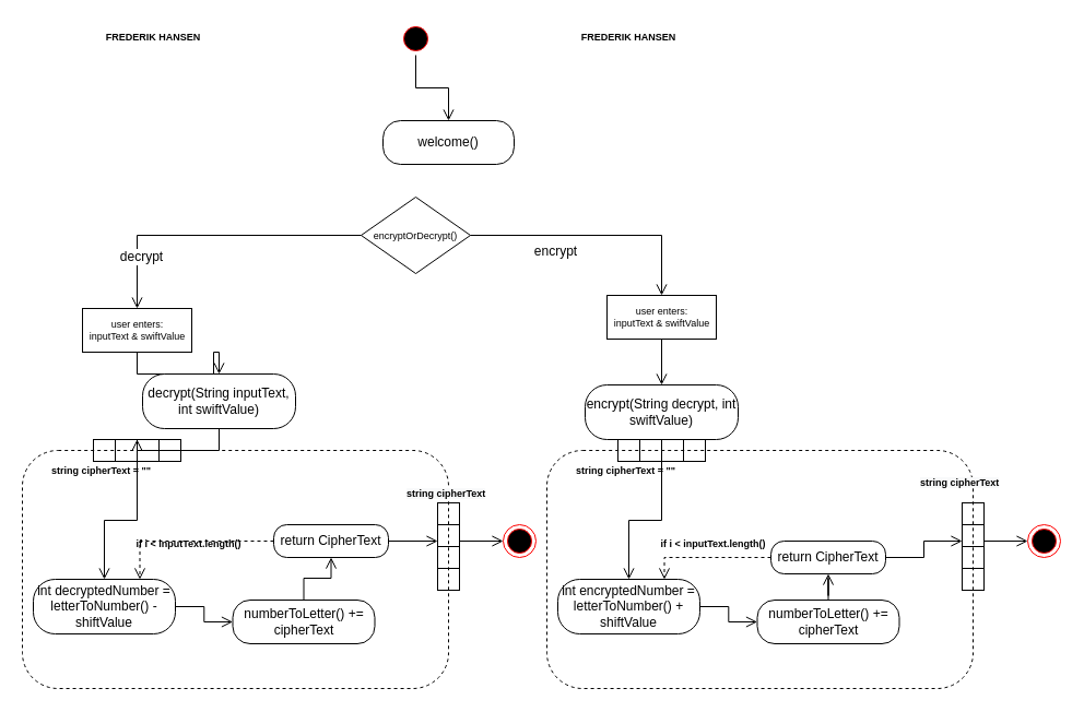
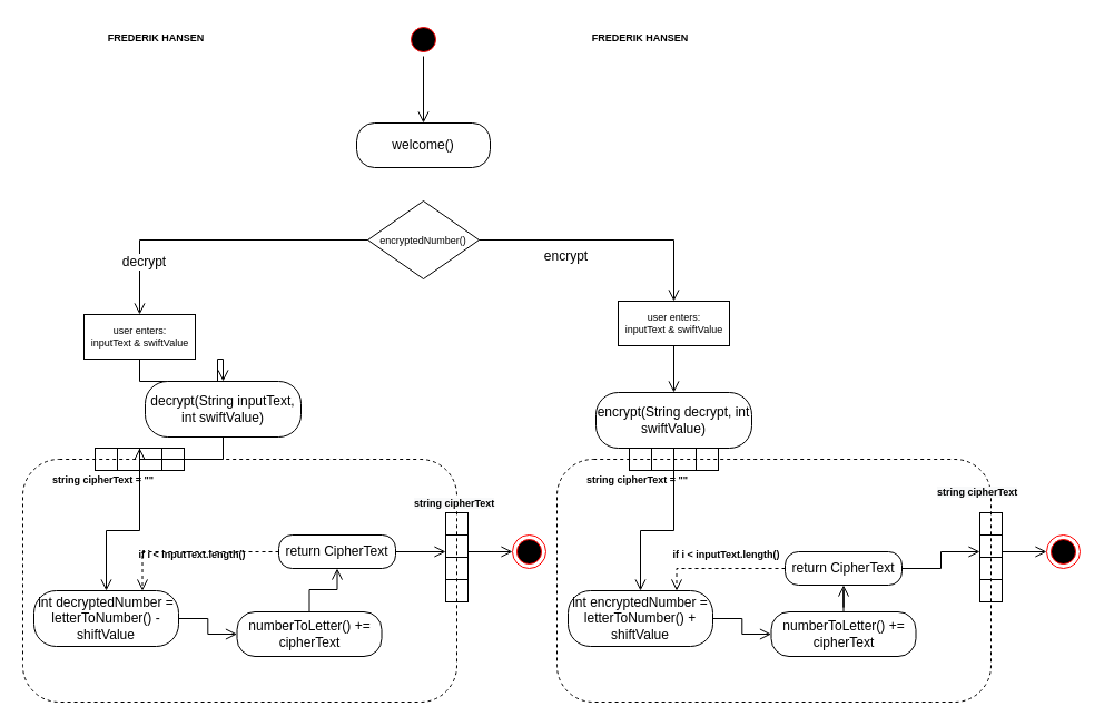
  <mxCell id="0" />
  <mxCell id="1" parent="0" />
  <mxCell id="2" value="" style="rounded=1;fontFamily=Helvetica;fontSize=9;fontColor=none;strokeColor=#000000;fillColor=none;dashed=1;noLabel=1;" parent="1" vertex="1"><mxGeometry x="20" y="412" width="390" height="218" as="geometry" /></mxCell>
  <mxCell id="3" value="" style="ellipse;html=1;shape=startState;fillColor=#000000;strokeColor=#ff0000;" parent="1" vertex="1"><mxGeometry x="365" y="20" width="30" height="30" as="geometry" /></mxCell>
  <mxCell id="4" value="" style="edgeStyle=orthogonalEdgeStyle;html=1;verticalAlign=bottom;endArrow=open;endSize=8;strokeColor=#000000;rounded=0;entryX=0.5;entryY=0;entryDx=0;entryDy=0;" parent="1" source="3" target="5" edge="1"><mxGeometry relative="1" as="geometry"><mxPoint x="270" y="110" as="targetPoint" /></mxGeometry></mxCell>
- <mxCell id="5" value="welcome()" style="rounded=1;whiteSpace=wrap;html=1;arcSize=40;fontColor=#000000;fillColor=default;strokeColor=#000000;" parent="1" vertex="1"><mxGeometry x="350" y="110" width="120" height="40" as="geometry" /></mxCell>
- <mxCell id="6" value="&lt;p style=&quot;line-height: 1.1&quot;&gt;&lt;font style=&quot;font-size: 9px&quot;&gt;encryptOrDecrypt()&lt;/font&gt;&lt;/p&gt;" style="rhombus;whiteSpace=wrap;html=1;fillColor=none;strokeColor=#000000;rounded=0;fontFamily=Helvetica;fontSize=12;fontColor=#000000;" parent="1" vertex="1"><mxGeometry x="330" y="180" width="100" height="70" as="geometry" /></mxCell>
+ <mxCell id="5" value="welcome()" style="rounded=1;whiteSpace=wrap;html=1;arcSize=40;fontColor=#000000;fillColor=default;strokeColor=#000000;" parent="1" vertex="1"><mxGeometry x="320" y="110" width="120" height="40" as="geometry" /></mxCell>
+ <mxCell id="6" value="&lt;p style=&quot;line-height: 1.1&quot;&gt;&lt;font style=&quot;font-size: 9px&quot;&gt;encryptedNumber()&lt;/font&gt;&lt;/p&gt;" style="rhombus;whiteSpace=wrap;html=1;fillColor=none;strokeColor=#000000;rounded=0;fontFamily=Helvetica;fontSize=12;fontColor=#000000;" parent="1" vertex="1"><mxGeometry x="330" y="180" width="100" height="70" as="geometry" /></mxCell>
  <mxCell id="7" value="encrypt" style="edgeStyle=orthogonalEdgeStyle;html=1;align=center;verticalAlign=middle;endArrow=open;endSize=8;strokeColor=#000000;rounded=0;labelBackgroundColor=default;fontFamily=Helvetica;fontSize=12;fontColor=#000000;shape=connector;fillColor=default;arcSize=40;entryX=0.5;entryY=0;entryDx=0;entryDy=0;" parent="1" source="6" target="12" edge="1"><mxGeometry x="-0.319" y="-15" relative="1" as="geometry"><mxPoint x="494" y="270" as="targetPoint" /><mxPoint as="offset" /></mxGeometry></mxCell>
  <mxCell id="8" value="decrypt" style="edgeStyle=orthogonalEdgeStyle;html=1;align=center;verticalAlign=middle;endArrow=open;endSize=8;strokeColor=#000000;rounded=0;labelBackgroundColor=default;fontFamily=Helvetica;fontSize=12;fontColor=#000000;shape=connector;exitX=0;exitY=0.5;exitDx=0;exitDy=0;fillColor=default;arcSize=40;entryX=0.5;entryY=0;entryDx=0;entryDy=0;" parent="1" source="6" target="10" edge="1"><mxGeometry x="0.478" y="20" relative="1" as="geometry"><mxPoint x="270" y="270" as="targetPoint" /><mxPoint as="offset" /></mxGeometry></mxCell>
  <mxCell id="9" value="" style="edgeStyle=orthogonalEdgeStyle;shape=connector;rounded=0;orthogonalLoop=1;jettySize=auto;html=1;labelBackgroundColor=default;fontFamily=Helvetica;fontSize=9;fontColor=#000000;endArrow=open;endSize=8;strokeColor=#000000;" parent="1" source="10" target="14" edge="1"><mxGeometry relative="1" as="geometry" /></mxCell>
  <mxCell id="10" value="user enters:&lt;br&gt;inputText &amp;amp; swiftValue" style="html=1;rounded=0;fontFamily=Helvetica;fontSize=9;fontColor=#000000;strokeColor=#000000;fillColor=none;" parent="1" vertex="1"><mxGeometry x="75" y="282" width="100" height="40" as="geometry" /></mxCell>
  <mxCell id="11" value="" style="edgeStyle=orthogonalEdgeStyle;shape=connector;rounded=0;orthogonalLoop=1;jettySize=auto;html=1;labelBackgroundColor=default;fontFamily=Helvetica;fontSize=9;fontColor=#000000;endArrow=open;endSize=8;strokeColor=#000000;entryX=0.5;entryY=0;entryDx=0;entryDy=0;" parent="1" source="12" target="37" edge="1"><mxGeometry relative="1" as="geometry"><mxPoint x="610" y="351" as="targetPoint" /></mxGeometry></mxCell>
  <mxCell id="12" value="user enters:&lt;br&gt;inputText &amp;amp; swiftValue" style="html=1;rounded=0;fontFamily=Helvetica;fontSize=9;fontColor=#000000;strokeColor=#000000;fillColor=none;" parent="1" vertex="1"><mxGeometry x="555" y="270" width="100" height="40" as="geometry" /></mxCell>
  <mxCell id="13" value="" style="edgeStyle=orthogonalEdgeStyle;shape=connector;rounded=0;orthogonalLoop=1;jettySize=auto;html=1;labelBackgroundColor=default;fontFamily=Helvetica;fontSize=9;fontColor=#000000;endArrow=open;endSize=8;strokeColor=#000000;entryX=0;entryY=0;entryDx=0;entryDy=0;" parent="1" source="14" target="20" edge="1"><mxGeometry relative="1" as="geometry" /></mxCell>
  <mxCell id="14" value="decrypt(String inputText, int swiftValue)" style="rounded=1;whiteSpace=wrap;html=1;arcSize=40;fontColor=#000000;fillColor=default;strokeColor=#000000;" parent="1" vertex="1"><mxGeometry x="130" y="342" width="140" height="50" as="geometry" /></mxCell>
  <mxCell id="15" value="" style="edgeStyle=orthogonalEdgeStyle;shape=connector;rounded=0;orthogonalLoop=1;jettySize=auto;html=1;labelBackgroundColor=default;fontFamily=Helvetica;fontSize=9;fontColor=none;endArrow=open;endSize=8;strokeColor=#000000;entryX=0;entryY=0.5;entryDx=0;entryDy=0;" parent="1" source="16" target="24" edge="1"><mxGeometry relative="1" as="geometry"><mxPoint x="95" y="580" as="targetPoint" /></mxGeometry></mxCell>
  <mxCell id="16" value="int decryptedNumber = letterToNumber() - shiftValue" style="rounded=1;whiteSpace=wrap;html=1;arcSize=40;fontColor=#000000;fillColor=default;strokeColor=#000000;" parent="1" vertex="1"><mxGeometry x="30" y="530" width="130" height="50" as="geometry" /></mxCell>
  <mxCell id="17" value="" style="html=1;rounded=0;fontFamily=Helvetica;fontSize=9;fontColor=none;strokeColor=#000000;fillColor=none;glass=0;" parent="1" vertex="1"><mxGeometry x="85" y="402" width="20" height="20" as="geometry" /></mxCell>
  <mxCell id="18" value="" style="edgeStyle=orthogonalEdgeStyle;shape=connector;rounded=0;orthogonalLoop=1;jettySize=auto;html=1;labelBackgroundColor=default;fontFamily=Helvetica;fontSize=9;fontColor=none;endArrow=open;endSize=8;strokeColor=#000000;exitX=1;exitY=1;exitDx=0;exitDy=0;" parent="1" source="19" target="16" edge="1"><mxGeometry relative="1" as="geometry" /></mxCell>
  <mxCell id="19" value="" style="html=1;rounded=0;fontFamily=Helvetica;fontSize=9;fontColor=none;strokeColor=#000000;fillColor=none;glass=0;" parent="1" vertex="1"><mxGeometry x="105" y="402" width="20" height="20" as="geometry" /></mxCell>
  <mxCell id="20" value="" style="html=1;rounded=0;fontFamily=Helvetica;fontSize=9;fontColor=none;strokeColor=#000000;fillColor=none;glass=0;" parent="1" vertex="1"><mxGeometry x="125" y="402" width="20" height="20" as="geometry" /></mxCell>
  <mxCell id="21" value="" style="html=1;rounded=0;fontFamily=Helvetica;fontSize=9;fontColor=none;strokeColor=#000000;fillColor=none;glass=0;" parent="1" vertex="1"><mxGeometry x="145" y="402" width="20" height="20" as="geometry" /></mxCell>
  <mxCell id="22" value="string cipherText = &quot;&quot;" style="text;align=center;fontStyle=1;verticalAlign=middle;spacingLeft=3;spacingRight=3;strokeColor=none;rotatable=0;points=[[0,0.5],[1,0.5]];portConstraint=eastwest;rounded=0;glass=0;fontFamily=Helvetica;fontSize=9;fontColor=none;fillColor=none;html=0;" parent="1" vertex="1"><mxGeometry x="52.5" y="412" width="80" height="36" as="geometry" /></mxCell>
  <mxCell id="23" value="" style="edgeStyle=orthogonalEdgeStyle;shape=connector;rounded=0;orthogonalLoop=1;jettySize=auto;html=1;labelBackgroundColor=default;fontFamily=Helvetica;fontSize=9;fontColor=none;endArrow=open;endSize=8;strokeColor=#000000;" parent="1" source="24" target="31" edge="1"><mxGeometry relative="1" as="geometry" /></mxCell>
  <mxCell id="24" value="numberToLetter() += cipherText" style="rounded=1;whiteSpace=wrap;html=1;arcSize=40;fontColor=#000000;fillColor=default;strokeColor=#000000;" parent="1" vertex="1"><mxGeometry x="212.5" y="549" width="130" height="40" as="geometry" /></mxCell>
  <mxCell id="25" value="" style="html=1;rounded=0;fontFamily=Helvetica;fontSize=9;fontColor=none;strokeColor=#000000;fillColor=none;glass=0;direction=south;rotation=90;flipV=0;flipH=1;" parent="1" vertex="1"><mxGeometry x="400" y="480" width="20" height="20" as="geometry" /></mxCell>
  <mxCell id="26" value="" style="html=1;rounded=0;fontFamily=Helvetica;fontSize=9;fontColor=none;strokeColor=#000000;fillColor=none;glass=0;direction=south;rotation=90;flipV=0;flipH=1;" parent="1" vertex="1"><mxGeometry x="400" y="520" width="20" height="20" as="geometry" /></mxCell>
  <mxCell id="27" value="" style="html=1;rounded=0;fontFamily=Helvetica;fontSize=9;fontColor=none;strokeColor=#000000;fillColor=none;glass=0;direction=south;rotation=90;flipV=0;flipH=1;" parent="1" vertex="1"><mxGeometry x="400" y="500" width="20" height="20" as="geometry" /></mxCell>
  <mxCell id="28" value="" style="html=1;rounded=0;fontFamily=Helvetica;fontSize=9;fontColor=none;strokeColor=#000000;fillColor=none;glass=0;direction=south;rotation=90;flipV=0;flipH=1;" parent="1" vertex="1"><mxGeometry x="400" y="460" width="20" height="20" as="geometry" /></mxCell>
  <mxCell id="29" value="" style="edgeStyle=orthogonalEdgeStyle;shape=connector;rounded=0;orthogonalLoop=1;jettySize=auto;html=1;labelBackgroundColor=default;fontFamily=Helvetica;fontSize=9;fontColor=none;endArrow=open;endSize=8;strokeColor=#000000;entryX=1;entryY=0.25;entryDx=0;entryDy=0;" parent="1" source="31" target="25" edge="1"><mxGeometry relative="1" as="geometry" /></mxCell>
  <mxCell id="30" value="" style="edgeStyle=orthogonalEdgeStyle;shape=connector;rounded=0;orthogonalLoop=1;jettySize=auto;html=1;labelBackgroundColor=default;fontFamily=Helvetica;fontSize=9;fontColor=none;endArrow=open;endSize=8;strokeColor=#000000;dashed=1;entryX=0.75;entryY=0;entryDx=0;entryDy=0;" parent="1" source="31" target="16" edge="1"><mxGeometry relative="1" as="geometry" /></mxCell>
  <mxCell id="31" value="return CipherText" style="rounded=1;whiteSpace=wrap;html=1;arcSize=40;fontColor=#000000;fillColor=default;strokeColor=#000000;" parent="1" vertex="1"><mxGeometry x="250" y="480" width="105" height="30" as="geometry" /></mxCell>
  <mxCell id="32" value="" style="ellipse;html=1;shape=endState;fillColor=#000000;strokeColor=#ff0000;rounded=0;glass=0;fontFamily=Helvetica;fontSize=9;fontColor=none;" parent="1" vertex="1"><mxGeometry x="460" y="480" width="30" height="30" as="geometry" /></mxCell>
  <mxCell id="33" value="" style="edgeStyle=orthogonalEdgeStyle;shape=connector;rounded=0;orthogonalLoop=1;jettySize=auto;html=1;labelBackgroundColor=default;fontFamily=Helvetica;fontSize=9;fontColor=none;endArrow=open;endSize=8;strokeColor=#000000;entryX=0;entryY=0.5;entryDx=0;entryDy=0;exitX=0;exitY=0.25;exitDx=0;exitDy=0;" parent="1" source="25" target="32" edge="1"><mxGeometry relative="1" as="geometry"><mxPoint x="310" y="505" as="sourcePoint" /><mxPoint x="360" y="505" as="targetPoint" /></mxGeometry></mxCell>
  <mxCell id="34" value="if i &lt; inputText.length()" style="text;align=center;fontStyle=1;verticalAlign=middle;spacingLeft=3;spacingRight=3;strokeColor=none;rotatable=0;points=[[0,0.5],[1,0.5]];portConstraint=eastwest;rounded=0;glass=0;fontFamily=Helvetica;fontSize=9;fontColor=none;fillColor=none;html=0;" parent="1" vertex="1"><mxGeometry x="132.5" y="484" width="80" height="26" as="geometry" /></mxCell>
  <mxCell id="35" value="" style="rounded=1;fontFamily=Helvetica;fontSize=9;fontColor=none;strokeColor=#000000;fillColor=none;dashed=1;noLabel=1;" parent="1" vertex="1"><mxGeometry x="500" y="412" width="390" height="218" as="geometry" /></mxCell>
  <mxCell id="36" value="" style="edgeStyle=orthogonalEdgeStyle;shape=connector;rounded=0;orthogonalLoop=1;jettySize=auto;html=1;labelBackgroundColor=default;fontFamily=Helvetica;fontSize=9;fontColor=#000000;endArrow=open;endSize=8;strokeColor=#000000;entryX=0;entryY=0;entryDx=0;entryDy=0;" parent="1" source="37" target="43" edge="1"><mxGeometry relative="1" as="geometry" /></mxCell>
  <mxCell id="37" value="encrypt(String decrypt, int swiftValue)" style="rounded=1;whiteSpace=wrap;html=1;arcSize=40;fontColor=#000000;fillColor=default;strokeColor=#000000;" parent="1" vertex="1"><mxGeometry x="535" y="352" width="140" height="50" as="geometry" /></mxCell>
  <mxCell id="38" value="" style="edgeStyle=orthogonalEdgeStyle;shape=connector;rounded=0;orthogonalLoop=1;jettySize=auto;html=1;labelBackgroundColor=default;fontFamily=Helvetica;fontSize=9;fontColor=none;endArrow=open;endSize=8;strokeColor=#000000;entryX=0;entryY=0.5;entryDx=0;entryDy=0;" parent="1" source="39" target="46" edge="1"><mxGeometry relative="1" as="geometry"><mxPoint x="575" y="580" as="targetPoint" /></mxGeometry></mxCell>
  <mxCell id="39" value="int encryptedNumber = letterToNumber() + shiftValue" style="rounded=1;whiteSpace=wrap;html=1;arcSize=40;fontColor=#000000;fillColor=default;strokeColor=#000000;" parent="1" vertex="1"><mxGeometry x="510" y="530" width="130" height="50" as="geometry" /></mxCell>
  <mxCell id="40" value="" style="html=1;rounded=0;fontFamily=Helvetica;fontSize=9;fontColor=none;strokeColor=#000000;fillColor=none;glass=0;" parent="1" vertex="1"><mxGeometry x="565" y="402" width="20" height="20" as="geometry" /></mxCell>
  <mxCell id="41" value="" style="edgeStyle=orthogonalEdgeStyle;shape=connector;rounded=0;orthogonalLoop=1;jettySize=auto;html=1;labelBackgroundColor=default;fontFamily=Helvetica;fontSize=9;fontColor=none;endArrow=open;endSize=8;strokeColor=#000000;exitX=1;exitY=1;exitDx=0;exitDy=0;" parent="1" source="42" target="39" edge="1"><mxGeometry relative="1" as="geometry" /></mxCell>
  <mxCell id="42" value="" style="html=1;rounded=0;fontFamily=Helvetica;fontSize=9;fontColor=none;strokeColor=#000000;fillColor=none;glass=0;" parent="1" vertex="1"><mxGeometry x="585" y="402" width="20" height="20" as="geometry" /></mxCell>
  <mxCell id="43" value="" style="html=1;rounded=0;fontFamily=Helvetica;fontSize=9;fontColor=none;strokeColor=#000000;fillColor=none;glass=0;" parent="1" vertex="1"><mxGeometry x="605" y="402" width="20" height="20" as="geometry" /></mxCell>
  <mxCell id="44" value="" style="html=1;rounded=0;fontFamily=Helvetica;fontSize=9;fontColor=none;strokeColor=#000000;fillColor=none;glass=0;" parent="1" vertex="1"><mxGeometry x="625" y="402" width="20" height="20" as="geometry" /></mxCell>
  <mxCell id="45" value="" style="edgeStyle=orthogonalEdgeStyle;shape=connector;rounded=0;orthogonalLoop=1;jettySize=auto;html=1;labelBackgroundColor=default;fontFamily=Helvetica;fontSize=9;fontColor=none;endArrow=open;endSize=8;strokeColor=#000000;" parent="1" source="46" target="53" edge="1"><mxGeometry relative="1" as="geometry" /></mxCell>
  <mxCell id="46" value="numberToLetter() += cipherText" style="rounded=1;whiteSpace=wrap;html=1;arcSize=40;fontColor=#000000;fillColor=default;strokeColor=#000000;" parent="1" vertex="1"><mxGeometry x="692.5" y="549" width="130" height="40" as="geometry" /></mxCell>
  <mxCell id="47" value="" style="html=1;rounded=0;fontFamily=Helvetica;fontSize=9;fontColor=none;strokeColor=#000000;fillColor=none;glass=0;direction=south;rotation=90;flipV=0;flipH=1;" parent="1" vertex="1"><mxGeometry x="880" y="480" width="20" height="20" as="geometry" /></mxCell>
  <mxCell id="48" value="" style="html=1;rounded=0;fontFamily=Helvetica;fontSize=9;fontColor=none;strokeColor=#000000;fillColor=none;glass=0;direction=south;rotation=90;flipV=0;flipH=1;" parent="1" vertex="1"><mxGeometry x="880" y="520" width="20" height="20" as="geometry" /></mxCell>
  <mxCell id="49" value="" style="html=1;rounded=0;fontFamily=Helvetica;fontSize=9;fontColor=none;strokeColor=#000000;fillColor=none;glass=0;direction=south;rotation=90;flipV=0;flipH=1;" parent="1" vertex="1"><mxGeometry x="880" y="500" width="20" height="20" as="geometry" /></mxCell>
  <mxCell id="50" value="" style="html=1;rounded=0;fontFamily=Helvetica;fontSize=9;fontColor=none;strokeColor=#000000;fillColor=none;glass=0;direction=south;rotation=90;flipV=0;flipH=1;" parent="1" vertex="1"><mxGeometry x="880" y="460" width="20" height="20" as="geometry" /></mxCell>
  <mxCell id="51" value="" style="edgeStyle=orthogonalEdgeStyle;shape=connector;rounded=0;orthogonalLoop=1;jettySize=auto;html=1;labelBackgroundColor=default;fontFamily=Helvetica;fontSize=9;fontColor=none;endArrow=open;endSize=8;strokeColor=#000000;entryX=1;entryY=0.25;entryDx=0;entryDy=0;" parent="1" source="53" target="47" edge="1"><mxGeometry relative="1" as="geometry" /></mxCell>
  <mxCell id="52" value="" style="edgeStyle=orthogonalEdgeStyle;shape=connector;rounded=0;orthogonalLoop=1;jettySize=auto;html=1;labelBackgroundColor=default;fontFamily=Helvetica;fontSize=9;fontColor=none;endArrow=open;endSize=8;strokeColor=#000000;dashed=1;entryX=0.75;entryY=0;entryDx=0;entryDy=0;" parent="1" source="53" target="39" edge="1"><mxGeometry relative="1" as="geometry" /></mxCell>
  <mxCell id="53" value="return CipherText" style="rounded=1;whiteSpace=wrap;html=1;arcSize=40;fontColor=#000000;fillColor=default;strokeColor=#000000;" parent="1" vertex="1"><mxGeometry x="705" y="495" width="105" height="30" as="geometry" /></mxCell>
  <mxCell id="54" value="" style="ellipse;html=1;shape=endState;fillColor=#000000;strokeColor=#ff0000;rounded=0;glass=0;fontFamily=Helvetica;fontSize=9;fontColor=none;" parent="1" vertex="1"><mxGeometry x="940" y="480" width="30" height="30" as="geometry" /></mxCell>
  <mxCell id="55" value="" style="edgeStyle=orthogonalEdgeStyle;shape=connector;rounded=0;orthogonalLoop=1;jettySize=auto;html=1;labelBackgroundColor=default;fontFamily=Helvetica;fontSize=9;fontColor=none;endArrow=open;endSize=8;strokeColor=#000000;entryX=0;entryY=0.5;entryDx=0;entryDy=0;exitX=0;exitY=0.25;exitDx=0;exitDy=0;" parent="1" source="47" target="54" edge="1"><mxGeometry relative="1" as="geometry"><mxPoint x="790" y="505" as="sourcePoint" /><mxPoint x="840" y="505" as="targetPoint" /></mxGeometry></mxCell>
  <mxCell id="56" value="if i &lt; inputText.length()" style="text;align=center;fontStyle=1;verticalAlign=middle;spacingLeft=3;spacingRight=3;strokeColor=none;rotatable=0;points=[[0,0.5],[1,0.5]];portConstraint=eastwest;rounded=0;glass=0;fontFamily=Helvetica;fontSize=9;fontColor=none;fillColor=none;html=0;" parent="1" vertex="1"><mxGeometry x="612.5" y="484" width="80" height="26" as="geometry" /></mxCell>
  <mxCell id="57" value="&lt;span style=&quot;color: rgb(0, 0, 0); font-family: helvetica; font-size: 9px; font-style: normal; font-weight: 700; letter-spacing: normal; text-align: center; text-indent: 0px; text-transform: none; word-spacing: 0px; background-color: rgb(248, 249, 250); display: inline; float: none;&quot;&gt;string cipherText&lt;/span&gt;" style="text;whiteSpace=wrap;html=1;fontSize=9;fontFamily=Helvetica;fontColor=none;" parent="1" vertex="1"><mxGeometry x="370" y="440" width="100" height="30" as="geometry" /></mxCell>
  <mxCell id="58" value="string cipherText = &quot;&quot;" style="text;align=center;fontStyle=1;verticalAlign=middle;spacingLeft=3;spacingRight=3;strokeColor=none;rotatable=0;points=[[0,0.5],[1,0.5]];portConstraint=eastwest;rounded=0;glass=0;fontFamily=Helvetica;fontSize=9;fontColor=none;fillColor=none;html=0;" parent="1" vertex="1"><mxGeometry x="532.5" y="412" width="80" height="36" as="geometry" /></mxCell>
  <mxCell id="59" value="&lt;span style=&quot;color: rgb(0, 0, 0); font-family: helvetica; font-size: 9px; font-style: normal; font-weight: 700; letter-spacing: normal; text-align: center; text-indent: 0px; text-transform: none; word-spacing: 0px; background-color: rgb(248, 249, 250); display: inline; float: none;&quot;&gt;string cipherText&lt;/span&gt;" style="text;whiteSpace=wrap;html=1;fontSize=9;fontFamily=Helvetica;fontColor=none;" parent="1" vertex="1"><mxGeometry x="840" y="430" width="100" height="30" as="geometry" /></mxCell>
  <mxCell id="60" value="FREDERIK HANSEN" style="text;align=center;fontStyle=1;verticalAlign=middle;spacingLeft=3;spacingRight=3;strokeColor=none;rotatable=0;points=[[0,0.5],[1,0.5]];portConstraint=eastwest;rounded=0;glass=0;fontFamily=Helvetica;fontSize=9;fontColor=none;fillColor=none;html=0;" parent="1" vertex="1"><mxGeometry x="100" y="20" width="80" height="26" as="geometry" /></mxCell>
  <mxCell id="61" value="FREDERIK HANSEN" style="text;align=center;fontStyle=1;verticalAlign=middle;spacingLeft=3;spacingRight=3;strokeColor=none;rotatable=0;points=[[0,0.5],[1,0.5]];portConstraint=eastwest;rounded=0;glass=0;fontFamily=Helvetica;fontSize=9;fontColor=none;fillColor=none;html=0;" parent="1" vertex="1"><mxGeometry x="535" y="20" width="80" height="26" as="geometry" /></mxCell>
